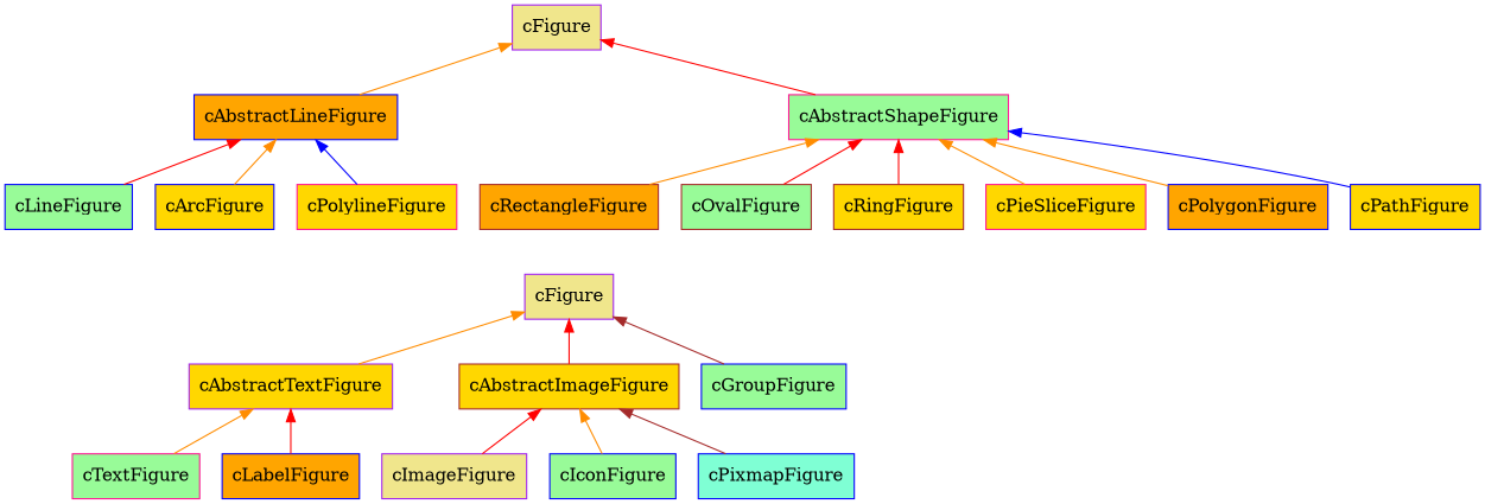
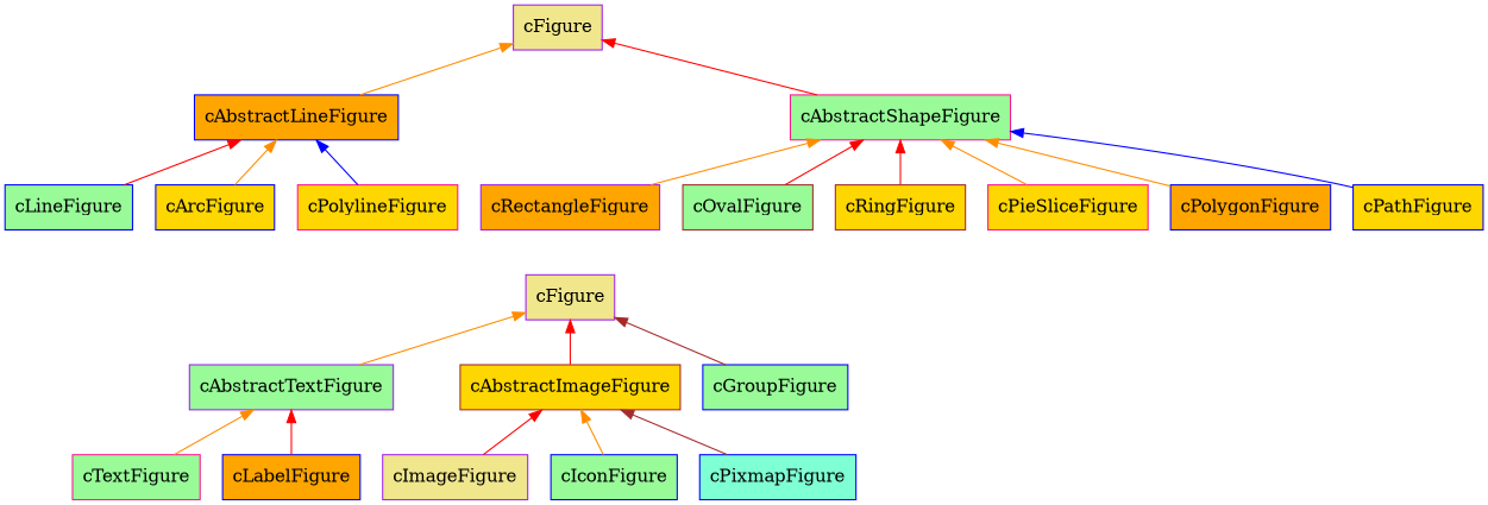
  digraph {
    fontsize=12
    node [color=blue fillcolor=palegreen shape=rectangle style=filled]
    edge [color=darkorange dir=back]
    cFigure [color=purple fillcolor=khaki]
    cAbstractLineFigure [fillcolor=orange]
    cAbstractShapeFigure [color=deeppink]
    cLineFigure
    cArcFigure [fillcolor=gold]
    cPolylineFigure [color=deeppink fillcolor=gold]
-   cRectangleFigure [color=brown fillcolor=orange]
+   cRectangleFigure [color=purple fillcolor=orange]
    cOvalFigure [color=brown]
    cRingFigure [color=brown fillcolor=gold]
    cPieSliceFigure [color=deeppink fillcolor=gold]
    cPolygonFigure [fillcolor=orange]
    cPathFigure [fillcolor=gold]
    n13 [color=purple fillcolor=khaki label=cFigure]
-   cAbstractTextFigure [color=purple fillcolor=gold]
+   cAbstractTextFigure [color=purple]
    cAbstractImageFigure [color=brown fillcolor=gold]
    cGroupFigure
    cTextFigure [color=deeppink]
    cLabelFigure [fillcolor=orange]
    cImageFigure [color=purple fillcolor=khaki]
    cIconFigure
    cPixmapFigure [fillcolor=aquamarine]
    subgraph sub_1 {
      cFigure
      cAbstractLineFigure
      cAbstractShapeFigure
      cLineFigure
      cArcFigure
      cPolylineFigure
      cRectangleFigure
      cOvalFigure
      cRingFigure
      cPieSliceFigure
      cPolygonFigure
      cPathFigure
    }
    subgraph sub_2 {
      n13
      cAbstractTextFigure
      cAbstractImageFigure
      cGroupFigure
      cTextFigure
      cLabelFigure
      cImageFigure
      cIconFigure
      cPixmapFigure
    }
    cFigure -> cAbstractLineFigure
    cFigure -> cAbstractShapeFigure [color=red]
    cAbstractLineFigure -> cLineFigure [color=red]
    cAbstractLineFigure -> cArcFigure
    cAbstractLineFigure -> cPolylineFigure [color=blue]
    cAbstractShapeFigure -> cRectangleFigure
    cAbstractShapeFigure -> cOvalFigure [color=red]
    cAbstractShapeFigure -> cRingFigure [color=red]
    cAbstractShapeFigure -> cPieSliceFigure
    cAbstractShapeFigure -> cPolygonFigure
    cAbstractShapeFigure -> cPathFigure [color=blue]
    cRectangleFigure -> n13 [style=invis color=""]
    n13 -> cAbstractTextFigure
    n13 -> cAbstractImageFigure [color=red]
    n13 -> cGroupFigure [color=brown]
    cAbstractTextFigure -> cTextFigure
    cAbstractTextFigure -> cLabelFigure [color=red]
    cAbstractImageFigure -> cImageFigure [color=red]
    cAbstractImageFigure -> cIconFigure
    cAbstractImageFigure -> cPixmapFigure [color=brown]
  }
